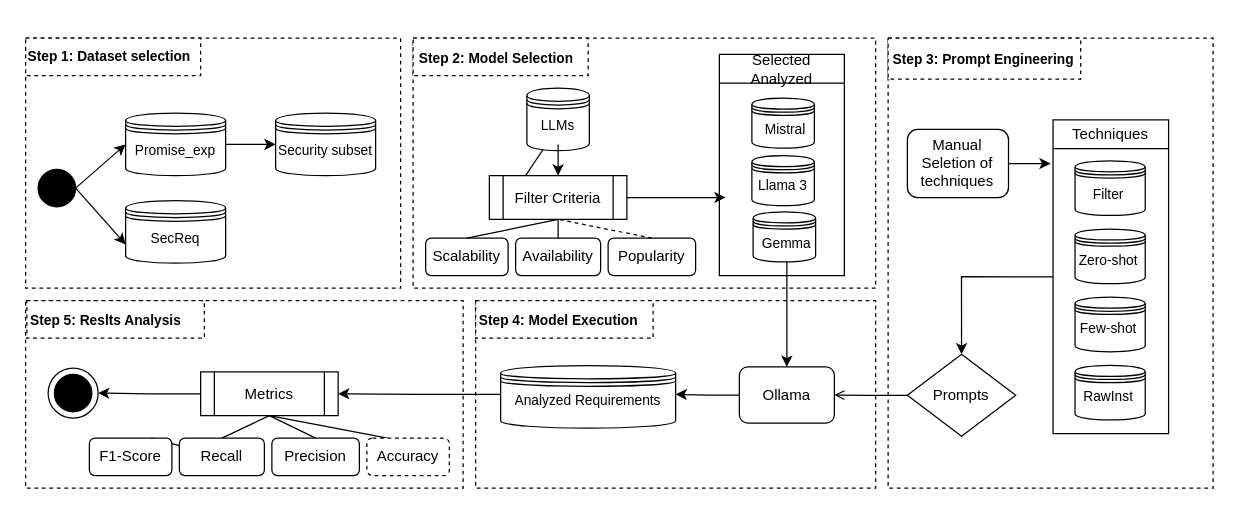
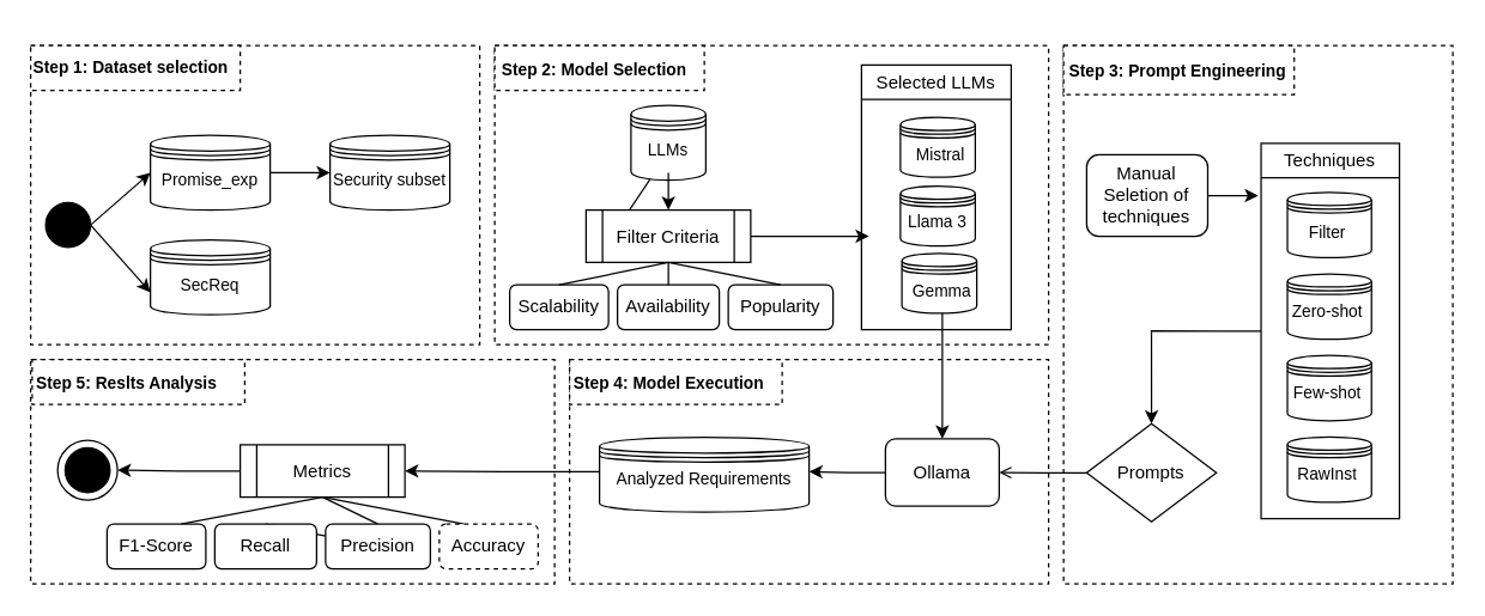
  <mxCell id="0" />
  <mxCell id="1" parent="0" />
  <mxCell id="2" value="" style="rounded=0;whiteSpace=wrap;html=1;dashed=1;" vertex="1" parent="1"><mxGeometry x="20" y="30" width="300" height="200" as="geometry" /></mxCell>
  <mxCell id="3" value="" style="rounded=0;whiteSpace=wrap;html=1;dashed=1;" vertex="1" parent="1"><mxGeometry x="20" y="30" width="140" height="30" as="geometry" /></mxCell>
  <mxCell id="4" value="&lt;h1 style=&quot;margin-top: 0px;&quot;&gt;&lt;font style=&quot;font-size: 11px;&quot;&gt;Step 1: Dataset selection&lt;/font&gt;&lt;/h1&gt;" style="text;html=1;whiteSpace=wrap;overflow=hidden;rounded=0;" vertex="1" parent="1"><mxGeometry x="20" y="20" width="140" height="40" as="geometry" /></mxCell>
  <mxCell id="5" value="" style="ellipse;whiteSpace=wrap;html=1;aspect=fixed;fillColor=#000000;" vertex="1" parent="1"><mxGeometry x="30" y="135" width="30" height="30" as="geometry" /></mxCell>
  <mxCell id="6" value="" style="shape=datastore;whiteSpace=wrap;html=1;" vertex="1" parent="1"><mxGeometry x="100" y="160" width="80" height="50" as="geometry" /></mxCell>
  <mxCell id="7" value="" style="endArrow=classic;html=1;rounded=0;entryX=0;entryY=0.5;entryDx=0;entryDy=0;exitX=1;exitY=0.5;exitDx=0;exitDy=0;" edge="1" parent="1" source="5" target="11"><mxGeometry width="50" height="50" relative="1" as="geometry"><mxPoint x="70" y="130" as="sourcePoint" /><mxPoint x="120" y="80" as="targetPoint" /></mxGeometry></mxCell>
  <mxCell id="8" value="" style="endArrow=classic;html=1;rounded=0;entryX=0;entryY=0.7;entryDx=0;entryDy=0;exitX=1;exitY=0.5;exitDx=0;exitDy=0;" edge="1" parent="1" source="5" target="6"><mxGeometry width="50" height="50" relative="1" as="geometry"><mxPoint x="80" y="140" as="sourcePoint" /><mxPoint x="120" y="120" as="targetPoint" /></mxGeometry></mxCell>
  <mxCell id="9" value="&lt;h1 style=&quot;margin-top: 0px;&quot;&gt;&lt;font style=&quot;font-size: 11px; font-weight: normal;&quot;&gt;SecReq&lt;/font&gt;&lt;/h1&gt;" style="text;html=1;whiteSpace=wrap;overflow=hidden;rounded=0;align=center;" vertex="1" parent="1"><mxGeometry x="100" y="165" width="80" height="40" as="geometry" /></mxCell>
  <mxCell id="10" value="" style="group" vertex="1" connectable="0" parent="1"><mxGeometry x="100" y="90" width="80" height="50" as="geometry" /></mxCell>
  <mxCell id="11" value="" style="shape=datastore;whiteSpace=wrap;html=1;" vertex="1" parent="10"><mxGeometry width="80" height="50" as="geometry" /></mxCell>
  <mxCell id="12" value="&lt;h1 style=&quot;margin-top: 0px;&quot;&gt;&lt;font style=&quot;font-size: 11px; font-weight: normal;&quot;&gt;Promise_exp&lt;/font&gt;&lt;/h1&gt;" style="text;html=1;whiteSpace=wrap;overflow=hidden;rounded=0;align=center;" vertex="1" parent="10"><mxGeometry y="5" width="80" height="40" as="geometry" /></mxCell>
  <mxCell id="13" value="" style="rounded=0;whiteSpace=wrap;html=1;dashed=1;" vertex="1" parent="1"><mxGeometry x="330" y="30" width="370" height="200" as="geometry" /></mxCell>
  <mxCell id="14" value="" style="rounded=0;whiteSpace=wrap;html=1;dashed=1;" vertex="1" parent="1"><mxGeometry x="330" y="30" width="140" height="30" as="geometry" /></mxCell>
  <mxCell id="15" value="&lt;h1 style=&quot;margin-top: 0px;&quot;&gt;&lt;font style=&quot;font-size: 11px;&quot;&gt;Step 2: Model Selection&lt;/font&gt;&lt;/h1&gt;" style="text;html=1;whiteSpace=wrap;overflow=hidden;rounded=0;" vertex="1" parent="1"><mxGeometry x="333" y="21" width="140" height="40" as="geometry" /></mxCell>
  <mxCell id="16" value="" style="endArrow=classic;html=1;rounded=0;entryX=0;entryY=0.5;entryDx=0;entryDy=0;exitX=1;exitY=0.5;exitDx=0;exitDy=0;" edge="1" parent="1"><mxGeometry width="50" height="50" relative="1" as="geometry"><mxPoint x="410" y="155" as="sourcePoint" /><mxPoint x="460" y="80" as="targetPoint" /></mxGeometry></mxCell>
  <mxCell id="17" style="edgeStyle=orthogonalEdgeStyle;rounded=0;orthogonalLoop=1;jettySize=auto;html=1;exitX=1;exitY=0.5;exitDx=0;exitDy=0;" edge="1" parent="1"><mxGeometry relative="1" as="geometry"><mxPoint x="530" y="120" as="sourcePoint" /></mxGeometry></mxCell>
  <mxCell id="18" value="" style="group" vertex="1" connectable="0" parent="1"><mxGeometry x="220" y="90" width="80" height="50" as="geometry" /></mxCell>
  <mxCell id="19" value="" style="shape=datastore;whiteSpace=wrap;html=1;" vertex="1" parent="18"><mxGeometry width="80" height="50" as="geometry" /></mxCell>
  <mxCell id="20" value="&lt;h1 style=&quot;margin-top: 0px;&quot;&gt;&lt;span style=&quot;font-size: 11px; font-weight: 400;&quot;&gt;Security subset&lt;/span&gt;&lt;/h1&gt;" style="text;html=1;whiteSpace=wrap;overflow=hidden;rounded=0;align=center;" vertex="1" parent="18"><mxGeometry y="5" width="80" height="40" as="geometry" /></mxCell>
  <mxCell id="21" value="" style="edgeStyle=orthogonalEdgeStyle;rounded=0;orthogonalLoop=1;jettySize=auto;html=1;" edge="1" parent="1" source="12" target="20"><mxGeometry relative="1" as="geometry" /></mxCell>
  <mxCell id="22" style="edgeStyle=orthogonalEdgeStyle;rounded=0;orthogonalLoop=1;jettySize=auto;html=1;" edge="1" parent="1" source="23"><mxGeometry relative="1" as="geometry"><mxPoint x="580" y="157.5" as="targetPoint" /></mxGeometry></mxCell>
  <mxCell id="23" value="Filter Criteria" style="shape=process;whiteSpace=wrap;html=1;backgroundOutline=1;" vertex="1" parent="1"><mxGeometry x="391" y="140" width="110" height="35" as="geometry" /></mxCell>
  <mxCell id="24" value="" style="group" vertex="1" connectable="0" parent="1"><mxGeometry x="340" y="190" width="216" height="30" as="geometry" /></mxCell>
  <mxCell id="25" value="Scalability" style="rounded=1;whiteSpace=wrap;html=1;" vertex="1" parent="24"><mxGeometry width="66" height="30" as="geometry" /></mxCell>
  <mxCell id="26" value="Availability" style="rounded=1;whiteSpace=wrap;html=1;" vertex="1" parent="24"><mxGeometry x="72" width="68" height="30" as="geometry" /></mxCell>
  <mxCell id="27" value="Popularity" style="rounded=1;whiteSpace=wrap;html=1;" vertex="1" parent="24"><mxGeometry x="146" width="70" height="30" as="geometry" /></mxCell>
  <mxCell id="28" value="" style="endArrow=none;html=1;rounded=0;entryX=0.5;entryY=0;entryDx=0;entryDy=0;exitX=0.5;exitY=1;exitDx=0;exitDy=0;" edge="1" parent="1" source="23" target="26"><mxGeometry width="50" height="50" relative="1" as="geometry"><mxPoint x="370" y="280" as="sourcePoint" /><mxPoint x="420" y="230" as="targetPoint" /></mxGeometry></mxCell>
  <mxCell id="29" value="" style="endArrow=none;html=1;rounded=0;exitX=0.5;exitY=0;exitDx=0;exitDy=0;entryX=0.5;entryY=1;entryDx=0;entryDy=0;" edge="1" parent="1" source="25" target="23"><mxGeometry width="50" height="50" relative="1" as="geometry"><mxPoint x="370" y="280" as="sourcePoint" /><mxPoint x="470" y="130" as="targetPoint" /></mxGeometry></mxCell>
- <mxCell id="30" value="" style="endArrow=none;html=1;rounded=0;exitX=0.5;exitY=0;exitDx=0;exitDy=0;entryX=0.5;entryY=1;entryDx=0;entryDy=0;dashed=1;" edge="1" parent="1" source="27" target="23"><mxGeometry width="50" height="50" relative="1" as="geometry"><mxPoint x="450" y="190" as="sourcePoint" /><mxPoint x="480" y="140" as="targetPoint" /></mxGeometry></mxCell>
+ <mxCell id="30" value="" style="endArrow=none;html=1;rounded=0;exitX=0.5;exitY=0;exitDx=0;exitDy=0;entryX=0.5;entryY=1;entryDx=0;entryDy=0;" edge="1" parent="1" source="27" target="23"><mxGeometry width="50" height="50" relative="1" as="geometry"><mxPoint x="450" y="190" as="sourcePoint" /><mxPoint x="480" y="140" as="targetPoint" /></mxGeometry></mxCell>
  <mxCell id="31" value="" style="group" vertex="1" connectable="0" parent="1"><mxGeometry x="421" y="70" width="50" height="50" as="geometry" /></mxCell>
  <mxCell id="32" value="" style="shape=datastore;whiteSpace=wrap;html=1;" vertex="1" parent="31"><mxGeometry width="50" height="50" as="geometry" /></mxCell>
  <mxCell id="33" value="&lt;h1 style=&quot;margin-top: 0px;&quot;&gt;&lt;span style=&quot;font-size: 11px; font-weight: 400;&quot;&gt;LLMs&lt;/span&gt;&lt;/h1&gt;" style="text;html=1;whiteSpace=wrap;overflow=hidden;rounded=0;align=center;" vertex="1" parent="31"><mxGeometry y="5" width="50" height="40" as="geometry" /></mxCell>
  <mxCell id="34" style="edgeStyle=orthogonalEdgeStyle;rounded=0;orthogonalLoop=1;jettySize=auto;html=1;" edge="1" parent="1" source="33" target="23"><mxGeometry relative="1" as="geometry" /></mxCell>
  <mxCell id="35" value="" style="group" vertex="1" connectable="0" parent="1"><mxGeometry x="601" y="78" width="60" height="50" as="geometry" /></mxCell>
  <mxCell id="36" value="" style="shape=datastore;whiteSpace=wrap;html=1;" vertex="1" parent="35"><mxGeometry width="50" height="40" as="geometry" /></mxCell>
  <mxCell id="37" value="&lt;h1 style=&quot;margin-top: 0px;&quot;&gt;&lt;span style=&quot;font-size: 11px; font-weight: 400;&quot;&gt;Mistral&lt;/span&gt;&lt;/h1&gt;" style="text;html=1;whiteSpace=wrap;overflow=hidden;rounded=0;align=center;" vertex="1" parent="35"><mxGeometry x="-3" width="60" height="40" as="geometry" /></mxCell>
  <mxCell id="38" value="" style="group" vertex="1" connectable="0" parent="1"><mxGeometry x="596" y="123" width="60" height="41" as="geometry" /></mxCell>
  <mxCell id="39" value="" style="shape=datastore;whiteSpace=wrap;html=1;" vertex="1" parent="38"><mxGeometry x="5" y="1" width="50" height="40" as="geometry" /></mxCell>
  <mxCell id="40" value="&lt;h1 style=&quot;margin-top: 0px;&quot;&gt;&lt;span style=&quot;font-size: 11px; font-weight: 400;&quot;&gt;Llama 3&lt;/span&gt;&lt;/h1&gt;" style="text;html=1;whiteSpace=wrap;overflow=hidden;rounded=0;align=center;" vertex="1" parent="38"><mxGeometry width="60" height="40" as="geometry" /></mxCell>
  <mxCell id="41" value="" style="group" vertex="1" connectable="0" parent="1"><mxGeometry x="599" y="169" width="60" height="40" as="geometry" /></mxCell>
  <mxCell id="42" value="" style="shape=datastore;whiteSpace=wrap;html=1;" vertex="1" parent="41"><mxGeometry x="3" width="50" height="40" as="geometry" /></mxCell>
  <mxCell id="43" value="&lt;h1 style=&quot;margin-top: 0px;&quot;&gt;&lt;span style=&quot;font-size: 11px; font-weight: 400;&quot;&gt;Gemma&lt;/span&gt;&lt;/h1&gt;" style="text;html=1;whiteSpace=wrap;overflow=hidden;rounded=0;align=center;" vertex="1" parent="41"><mxGeometry width="60" height="40" as="geometry" /></mxCell>
- <mxCell id="44" value="&lt;span style=&quot;font-weight: normal;&quot;&gt;Selected Analyzed&lt;/span&gt;" style="swimlane;whiteSpace=wrap;html=1;" vertex="1" parent="1"><mxGeometry x="575" y="43" width="100" height="177" as="geometry"><mxRectangle x="565" y="83" width="114" height="26" as="alternateBounds" /></mxGeometry></mxCell>
+ <mxCell id="44" value="&lt;span style=&quot;font-weight: normal;&quot;&gt;Selected LLMs&lt;/span&gt;" style="swimlane;whiteSpace=wrap;html=1;" vertex="1" parent="1"><mxGeometry x="575" y="43" width="100" height="177" as="geometry"><mxRectangle x="565" y="83" width="114" height="26" as="alternateBounds" /></mxGeometry></mxCell>
  <mxCell id="45" value="" style="group" vertex="1" connectable="0" parent="1"><mxGeometry x="710" y="30" width="260" height="360" as="geometry" /></mxCell>
  <mxCell id="46" value="" style="rounded=0;whiteSpace=wrap;html=1;dashed=1;" vertex="1" parent="45"><mxGeometry width="260" height="360" as="geometry" /></mxCell>
  <mxCell id="47" value="" style="rounded=0;whiteSpace=wrap;html=1;dashed=1;" vertex="1" parent="45"><mxGeometry width="154.074" height="32.727" as="geometry" /></mxCell>
  <mxCell id="48" style="edgeStyle=orthogonalEdgeStyle;rounded=0;orthogonalLoop=1;jettySize=auto;html=1;exitX=1;exitY=0.5;exitDx=0;exitDy=0;" edge="1" parent="45" source="49"><mxGeometry relative="1" as="geometry"><mxPoint x="130" y="100.364" as="targetPoint" /></mxGeometry></mxCell>
  <mxCell id="49" value="Manual Seletion of techniques" style="rounded=1;whiteSpace=wrap;html=1;" vertex="1" parent="45"><mxGeometry x="15.407" y="73.091" width="80.889" height="54.545" as="geometry" /></mxCell>
  <mxCell id="50" value="Prompts" style="rhombus;whiteSpace=wrap;html=1;strokeColor=#000000;" vertex="1" parent="45"><mxGeometry x="15.41" y="252.977" width="86.667" height="65.455" as="geometry" /></mxCell>
  <mxCell id="51" value="" style="group" vertex="1" connectable="0" parent="45"><mxGeometry x="131.926" y="65.455" width="92.444" height="250.909" as="geometry" /></mxCell>
  <mxCell id="52" value="&lt;span style=&quot;font-weight: normal;&quot;&gt;Techniques&lt;/span&gt;" style="swimlane;whiteSpace=wrap;html=1;swimlaneLine=1;" vertex="1" parent="51"><mxGeometry width="92.444" height="250.909" as="geometry"><mxRectangle x="590" y="120" width="120" height="30" as="alternateBounds" /></mxGeometry></mxCell>
  <mxCell id="53" value="" style="group" vertex="1" connectable="0" parent="52"><mxGeometry x="17.593" y="32.727" width="67.407" height="54.545" as="geometry" /></mxCell>
  <mxCell id="54" value="" style="shape=datastore;whiteSpace=wrap;html=1;" vertex="1" parent="53"><mxGeometry width="56.173" height="43.636" as="geometry" /></mxCell>
  <mxCell id="55" value="&lt;h1 style=&quot;margin-top: 0px;&quot;&gt;&lt;span style=&quot;font-size: 11px; font-weight: 400;&quot;&gt;Filter&lt;/span&gt;&lt;/h1&gt;" style="text;html=1;whiteSpace=wrap;overflow=hidden;rounded=0;align=center;" vertex="1" parent="53"><mxGeometry x="-3.37" y="2" width="61.148" height="43.636" as="geometry" /></mxCell>
  <mxCell id="56" value="" style="group" vertex="1" connectable="0" parent="52"><mxGeometry x="17.593" y="141.818" width="67.407" height="54.545" as="geometry" /></mxCell>
  <mxCell id="57" value="" style="shape=datastore;whiteSpace=wrap;html=1;" vertex="1" parent="56"><mxGeometry width="56.173" height="43.636" as="geometry" /></mxCell>
  <mxCell id="58" value="&lt;h1 style=&quot;margin-top: 0px;&quot;&gt;&lt;span style=&quot;font-size: 11px; font-weight: 400;&quot;&gt;Few-shot&lt;/span&gt;&lt;/h1&gt;" style="text;html=1;whiteSpace=wrap;overflow=hidden;rounded=0;align=center;" vertex="1" parent="56"><mxGeometry x="-3.37" width="61.148" height="43.636" as="geometry" /></mxCell>
  <mxCell id="59" value="" style="group" vertex="1" connectable="0" parent="51"><mxGeometry x="17.593" y="87.273" width="67.407" height="54.545" as="geometry" /></mxCell>
  <mxCell id="60" value="" style="shape=datastore;whiteSpace=wrap;html=1;" vertex="1" parent="59"><mxGeometry width="56.173" height="43.636" as="geometry" /></mxCell>
  <mxCell id="61" value="&lt;h1 style=&quot;margin-top: 0px;&quot;&gt;&lt;span style=&quot;font-size: 11px; font-weight: 400;&quot;&gt;Zero-shot&lt;/span&gt;&lt;/h1&gt;" style="text;html=1;whiteSpace=wrap;overflow=hidden;rounded=0;align=center;" vertex="1" parent="59"><mxGeometry x="-3.37" width="61.148" height="43.636" as="geometry" /></mxCell>
  <mxCell id="62" value="" style="group" vertex="1" connectable="0" parent="51"><mxGeometry x="17.593" y="196.364" width="67.407" height="54.545" as="geometry" /></mxCell>
  <mxCell id="63" value="" style="shape=datastore;whiteSpace=wrap;html=1;" vertex="1" parent="62"><mxGeometry width="56.173" height="43.636" as="geometry" /></mxCell>
  <mxCell id="64" value="&lt;h1 style=&quot;margin-top: 0px;&quot;&gt;&lt;span style=&quot;font-size: 11px; font-weight: 400;&quot;&gt;RawInst&lt;/span&gt;&lt;/h1&gt;" style="text;html=1;whiteSpace=wrap;overflow=hidden;rounded=0;align=center;" vertex="1" parent="62"><mxGeometry x="-3.37" width="61.148" height="43.636" as="geometry" /></mxCell>
  <mxCell id="65" value="&lt;h1 style=&quot;margin-top: 0px;&quot;&gt;&lt;font style=&quot;font-size: 11px;&quot;&gt;Step 3: Prompt Engineering&lt;/font&gt;&lt;/h1&gt;" style="text;html=1;whiteSpace=wrap;overflow=hidden;rounded=0;" vertex="1" parent="45"><mxGeometry x="2" y="-7.571" width="160" height="43.634" as="geometry" /></mxCell>
  <mxCell id="66" style="edgeStyle=orthogonalEdgeStyle;rounded=0;orthogonalLoop=1;jettySize=auto;html=1;exitX=0;exitY=0.5;exitDx=0;exitDy=0;entryX=0.5;entryY=0;entryDx=0;entryDy=0;" edge="1" parent="45" source="52" target="50"><mxGeometry relative="1" as="geometry" /></mxCell>
  <mxCell id="67" value="" style="rounded=0;whiteSpace=wrap;html=1;dashed=1;" vertex="1" parent="1"><mxGeometry x="380" y="240" width="320" height="150" as="geometry" /></mxCell>
  <mxCell id="68" style="edgeStyle=orthogonalEdgeStyle;rounded=0;orthogonalLoop=1;jettySize=auto;html=1;entryX=1;entryY=0.5;entryDx=0;entryDy=0;" edge="1" parent="1" source="69" target="77"><mxGeometry relative="1" as="geometry" /></mxCell>
  <mxCell id="69" value="Ollama" style="rounded=1;whiteSpace=wrap;html=1;" vertex="1" parent="1"><mxGeometry x="591" y="293" width="76" height="45" as="geometry" /></mxCell>
  <mxCell id="70" style="edgeStyle=orthogonalEdgeStyle;rounded=0;orthogonalLoop=1;jettySize=auto;html=1;entryX=1;entryY=0.5;entryDx=0;entryDy=0;endArrow=open;" edge="1" parent="1" source="50" target="69"><mxGeometry relative="1" as="geometry" /></mxCell>
  <mxCell id="71" style="edgeStyle=orthogonalEdgeStyle;rounded=0;orthogonalLoop=1;jettySize=auto;html=1;entryX=0.5;entryY=0;entryDx=0;entryDy=0;" edge="1" parent="1" source="43" target="69"><mxGeometry relative="1" as="geometry" /></mxCell>
  <mxCell id="72" value="" style="rounded=0;whiteSpace=wrap;html=1;dashed=1;" vertex="1" parent="1"><mxGeometry x="380" y="240" width="142" height="30" as="geometry" /></mxCell>
  <mxCell id="73" value="&lt;h1 style=&quot;margin-top: 0px;&quot;&gt;&lt;font style=&quot;font-size: 11px;&quot;&gt;Step 4: Model Execution&lt;/font&gt;&lt;/h1&gt;" style="text;html=1;whiteSpace=wrap;overflow=hidden;rounded=0;" vertex="1" parent="1"><mxGeometry x="381" y="231" width="140" height="40" as="geometry" /></mxCell>
  <mxCell id="74" value="" style="group" vertex="1" connectable="0" parent="1"><mxGeometry x="400" y="279" width="140" height="50" as="geometry" /></mxCell>
  <mxCell id="75" value="" style="group" vertex="1" connectable="0" parent="74"><mxGeometry y="13" width="140" height="50" as="geometry" /></mxCell>
  <mxCell id="76" value="" style="shape=datastore;whiteSpace=wrap;html=1;" vertex="1" parent="75"><mxGeometry width="140" height="50" as="geometry" /></mxCell>
  <mxCell id="77" value="&lt;h1 style=&quot;margin-top: 0px;&quot;&gt;&lt;span style=&quot;font-size: 11px; font-weight: 400;&quot;&gt;Analyzed Requirements&lt;/span&gt;&lt;/h1&gt;" style="text;html=1;whiteSpace=wrap;overflow=hidden;rounded=0;align=center;" vertex="1" parent="75"><mxGeometry y="3" width="140" height="40" as="geometry" /></mxCell>
  <mxCell id="78" value="" style="rounded=0;whiteSpace=wrap;html=1;dashed=1;" vertex="1" parent="1"><mxGeometry x="20" y="240" width="350" height="150" as="geometry" /></mxCell>
  <mxCell id="79" value="" style="rounded=0;whiteSpace=wrap;html=1;dashed=1;" vertex="1" parent="1"><mxGeometry x="21" y="240" width="142" height="30" as="geometry" /></mxCell>
  <mxCell id="80" value="&lt;h1 style=&quot;margin-top: 0px;&quot;&gt;&lt;font style=&quot;font-size: 11px;&quot;&gt;Step 5: Reslts Analysis&lt;/font&gt;&lt;/h1&gt;" style="text;html=1;whiteSpace=wrap;overflow=hidden;rounded=0;" vertex="1" parent="1"><mxGeometry x="22" y="231" width="140" height="40" as="geometry" /></mxCell>
  <mxCell id="81" style="edgeStyle=orthogonalEdgeStyle;rounded=0;orthogonalLoop=1;jettySize=auto;html=1;entryX=1;entryY=0.5;entryDx=0;entryDy=0;" edge="1" parent="1" source="82" target="96"><mxGeometry relative="1" as="geometry" /></mxCell>
  <mxCell id="82" value="Metrics" style="shape=process;whiteSpace=wrap;html=1;backgroundOutline=1;" vertex="1" parent="1"><mxGeometry x="160" y="297" width="110" height="35" as="geometry" /></mxCell>
- <mxCell id="83" value="" style="endArrow=none;html=1;rounded=0;entryX=0.5;entryY=1;entryDx=0;entryDy=0;exitX=0.5;exitY=0;exitDx=0;exitDy=0;" edge="1" parent="1" source="90" target="82"><mxGeometry width="50" height="50" relative="1" as="geometry"><mxPoint x="175" y="332" as="sourcePoint" /><mxPoint x="225" y="282" as="targetPoint" /></mxGeometry></mxCell>
+ <mxCell id="83" value="" style="endArrow=none;html=1;rounded=0;exitX=0.5;exitY=0;exitDx=0;exitDy=0;" edge="1" parent="1" source="90" target="91"><mxGeometry width="50" height="50" relative="1" as="geometry"><mxPoint x="175" y="332" as="sourcePoint" /><mxPoint x="225" y="282" as="targetPoint" /></mxGeometry></mxCell>
  <mxCell id="84" value="" style="endArrow=none;html=1;rounded=0;entryX=0.5;entryY=1;entryDx=0;entryDy=0;exitX=0.5;exitY=0;exitDx=0;exitDy=0;" edge="1" parent="1" source="91" target="82"><mxGeometry width="50" height="50" relative="1" as="geometry"><mxPoint x="185" y="342" as="sourcePoint" /><mxPoint x="225" y="325" as="targetPoint" /></mxGeometry></mxCell>
  <mxCell id="85" value="" style="endArrow=none;html=1;rounded=0;entryX=0.5;entryY=1;entryDx=0;entryDy=0;exitX=0.25;exitY=0;exitDx=0;exitDy=0;" edge="1" parent="1" source="92" target="82"><mxGeometry width="50" height="50" relative="1" as="geometry"><mxPoint x="195" y="352" as="sourcePoint" /><mxPoint x="235" y="335" as="targetPoint" /></mxGeometry></mxCell>
- <mxCell id="86" value="" style="endArrow=none;html=1;rounded=0;exitX=0.75;exitY=0;exitDx=0;exitDy=0;" edge="1" parent="1" source="89" target="90"><mxGeometry width="50" height="50" relative="1" as="geometry"><mxPoint x="205" y="362" as="sourcePoint" /><mxPoint x="245" y="345" as="targetPoint" /></mxGeometry></mxCell>
+ <mxCell id="86" value="" style="endArrow=none;html=1;rounded=0;entryX=0.5;entryY=1;entryDx=0;entryDy=0;exitX=0.75;exitY=0;exitDx=0;exitDy=0;" edge="1" parent="1" source="89" target="82"><mxGeometry width="50" height="50" relative="1" as="geometry"><mxPoint x="205" y="362" as="sourcePoint" /><mxPoint x="245" y="345" as="targetPoint" /></mxGeometry></mxCell>
  <mxCell id="87" value="" style="group" vertex="1" connectable="0" parent="1"><mxGeometry x="71" y="350" width="288" height="30" as="geometry" /></mxCell>
  <mxCell id="88" value="" style="group" vertex="1" connectable="0" parent="87"><mxGeometry width="216" height="30" as="geometry" /></mxCell>
  <mxCell id="89" value="F1-Score" style="rounded=1;whiteSpace=wrap;html=1;" vertex="1" parent="88"><mxGeometry width="66" height="30" as="geometry" /></mxCell>
  <mxCell id="90" value="Recall" style="rounded=1;whiteSpace=wrap;html=1;" vertex="1" parent="88"><mxGeometry x="72" width="68" height="30" as="geometry" /></mxCell>
  <mxCell id="91" value="Precision" style="rounded=1;whiteSpace=wrap;html=1;" vertex="1" parent="88"><mxGeometry x="146" width="70" height="30" as="geometry" /></mxCell>
  <mxCell id="92" value="Accuracy" style="rounded=1;whiteSpace=wrap;html=1;dashed=1;" vertex="1" parent="87"><mxGeometry x="222" width="66" height="30" as="geometry" /></mxCell>
  <mxCell id="93" style="edgeStyle=orthogonalEdgeStyle;rounded=0;orthogonalLoop=1;jettySize=auto;html=1;" edge="1" parent="1" source="77" target="82"><mxGeometry relative="1" as="geometry" /></mxCell>
  <mxCell id="94" value="" style="group" vertex="1" connectable="0" parent="1"><mxGeometry x="38" y="294" width="40" height="40" as="geometry" /></mxCell>
  <mxCell id="95" value="" style="ellipse;whiteSpace=wrap;html=1;aspect=fixed;fillColor=#000000;" vertex="1" parent="94"><mxGeometry x="5" y="5" width="30" height="30" as="geometry" /></mxCell>
  <mxCell id="96" value="" style="ellipse;whiteSpace=wrap;html=1;aspect=fixed;fillColor=none;" vertex="1" parent="94"><mxGeometry width="40" height="40" as="geometry" /></mxCell>
